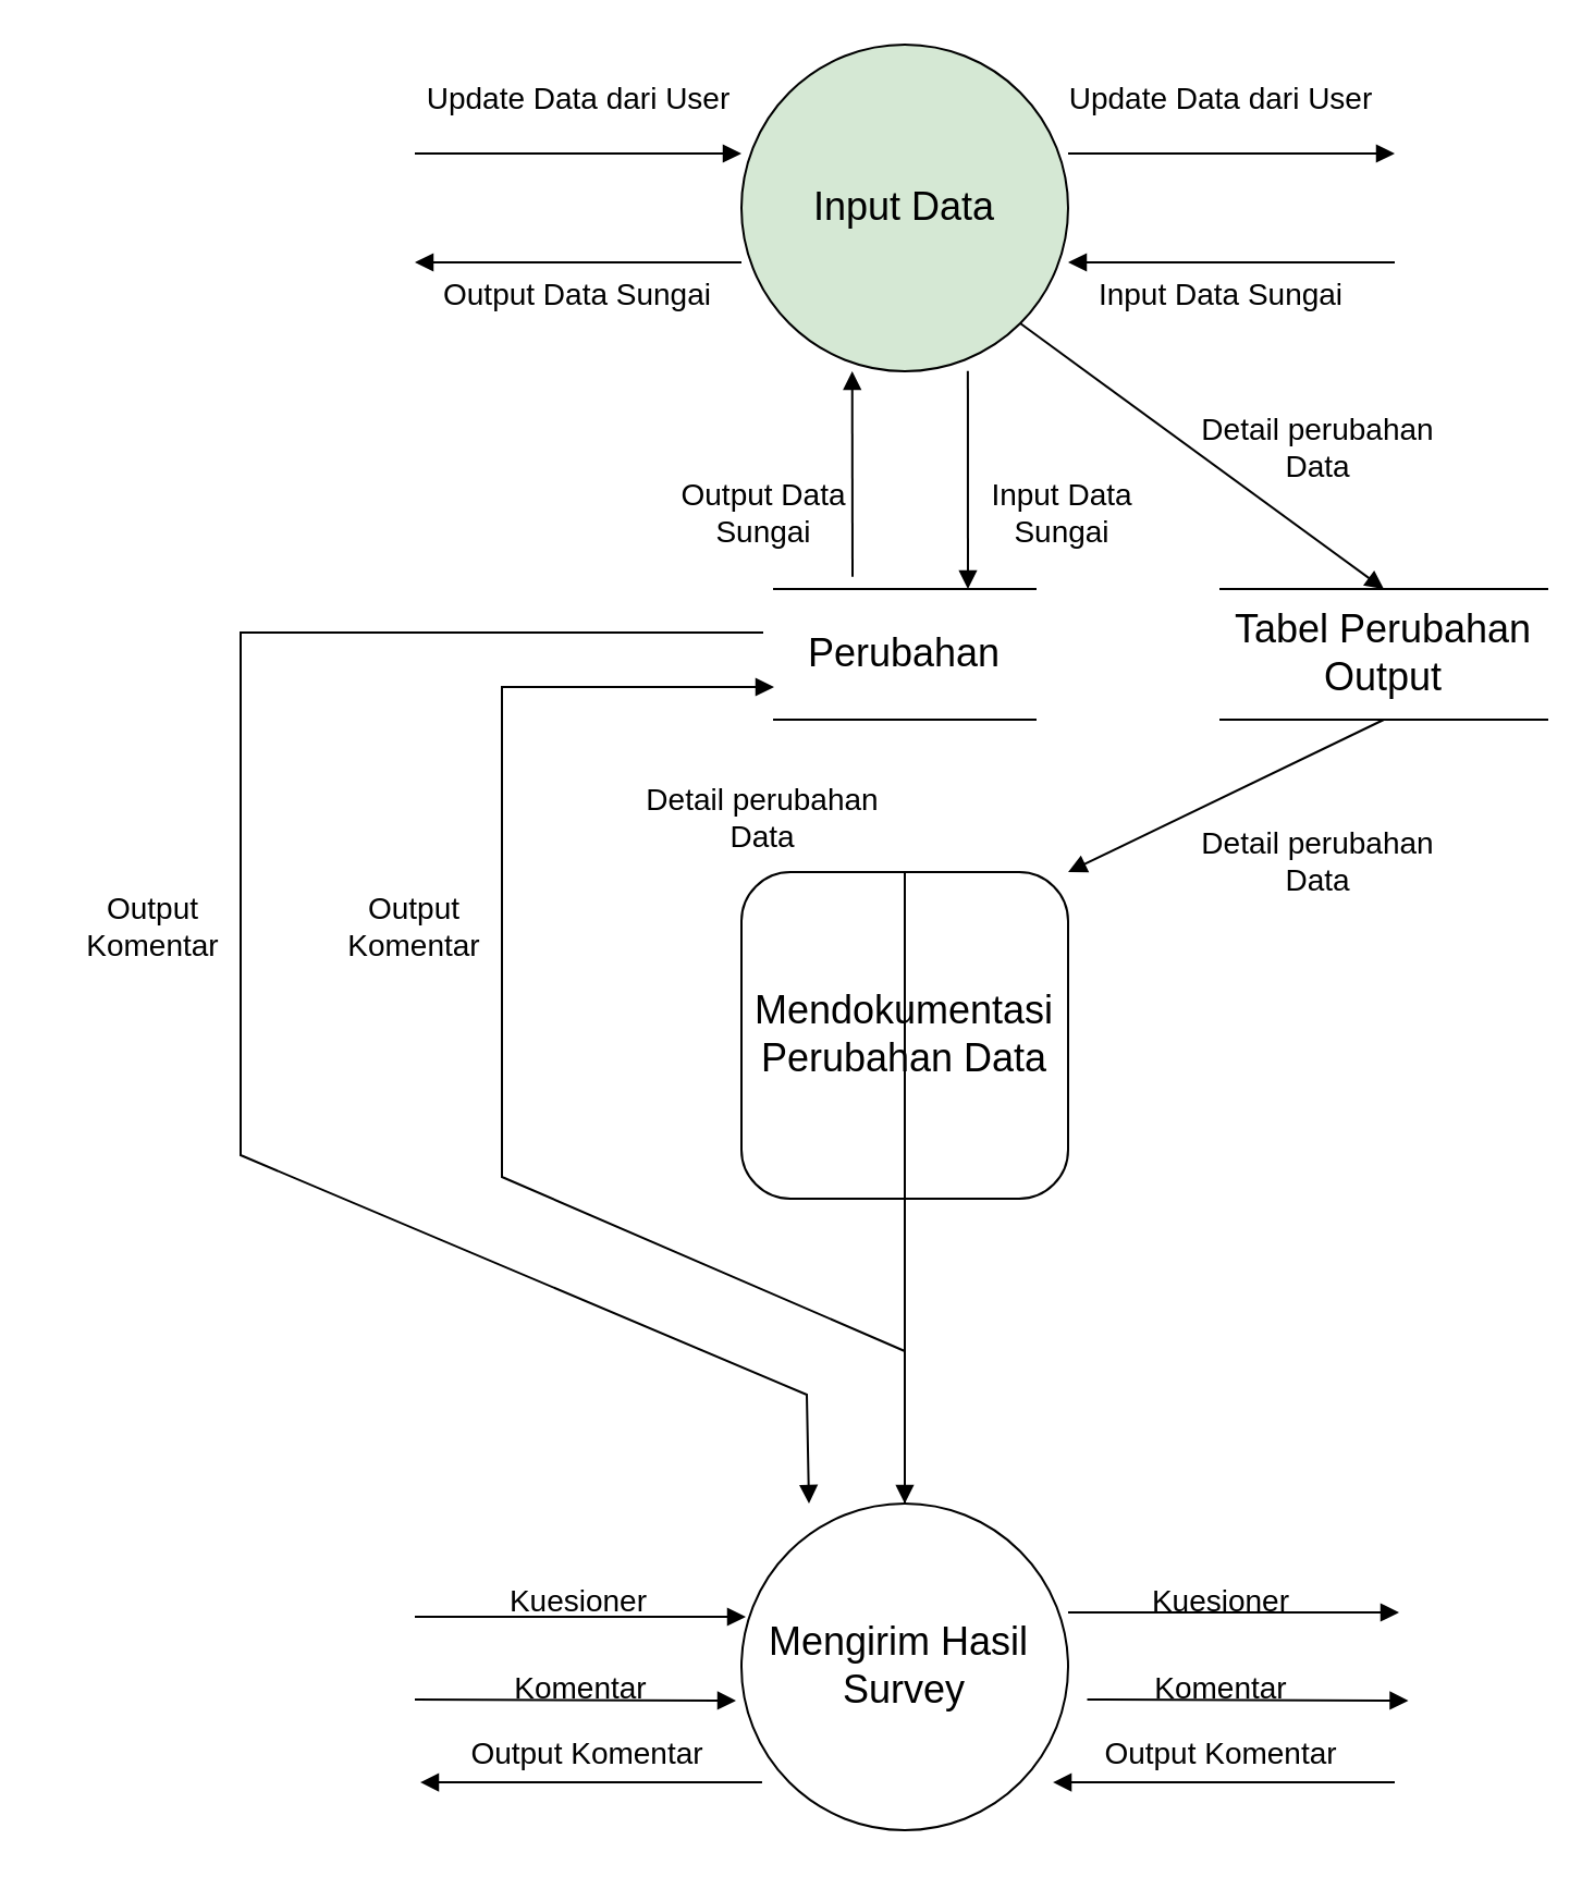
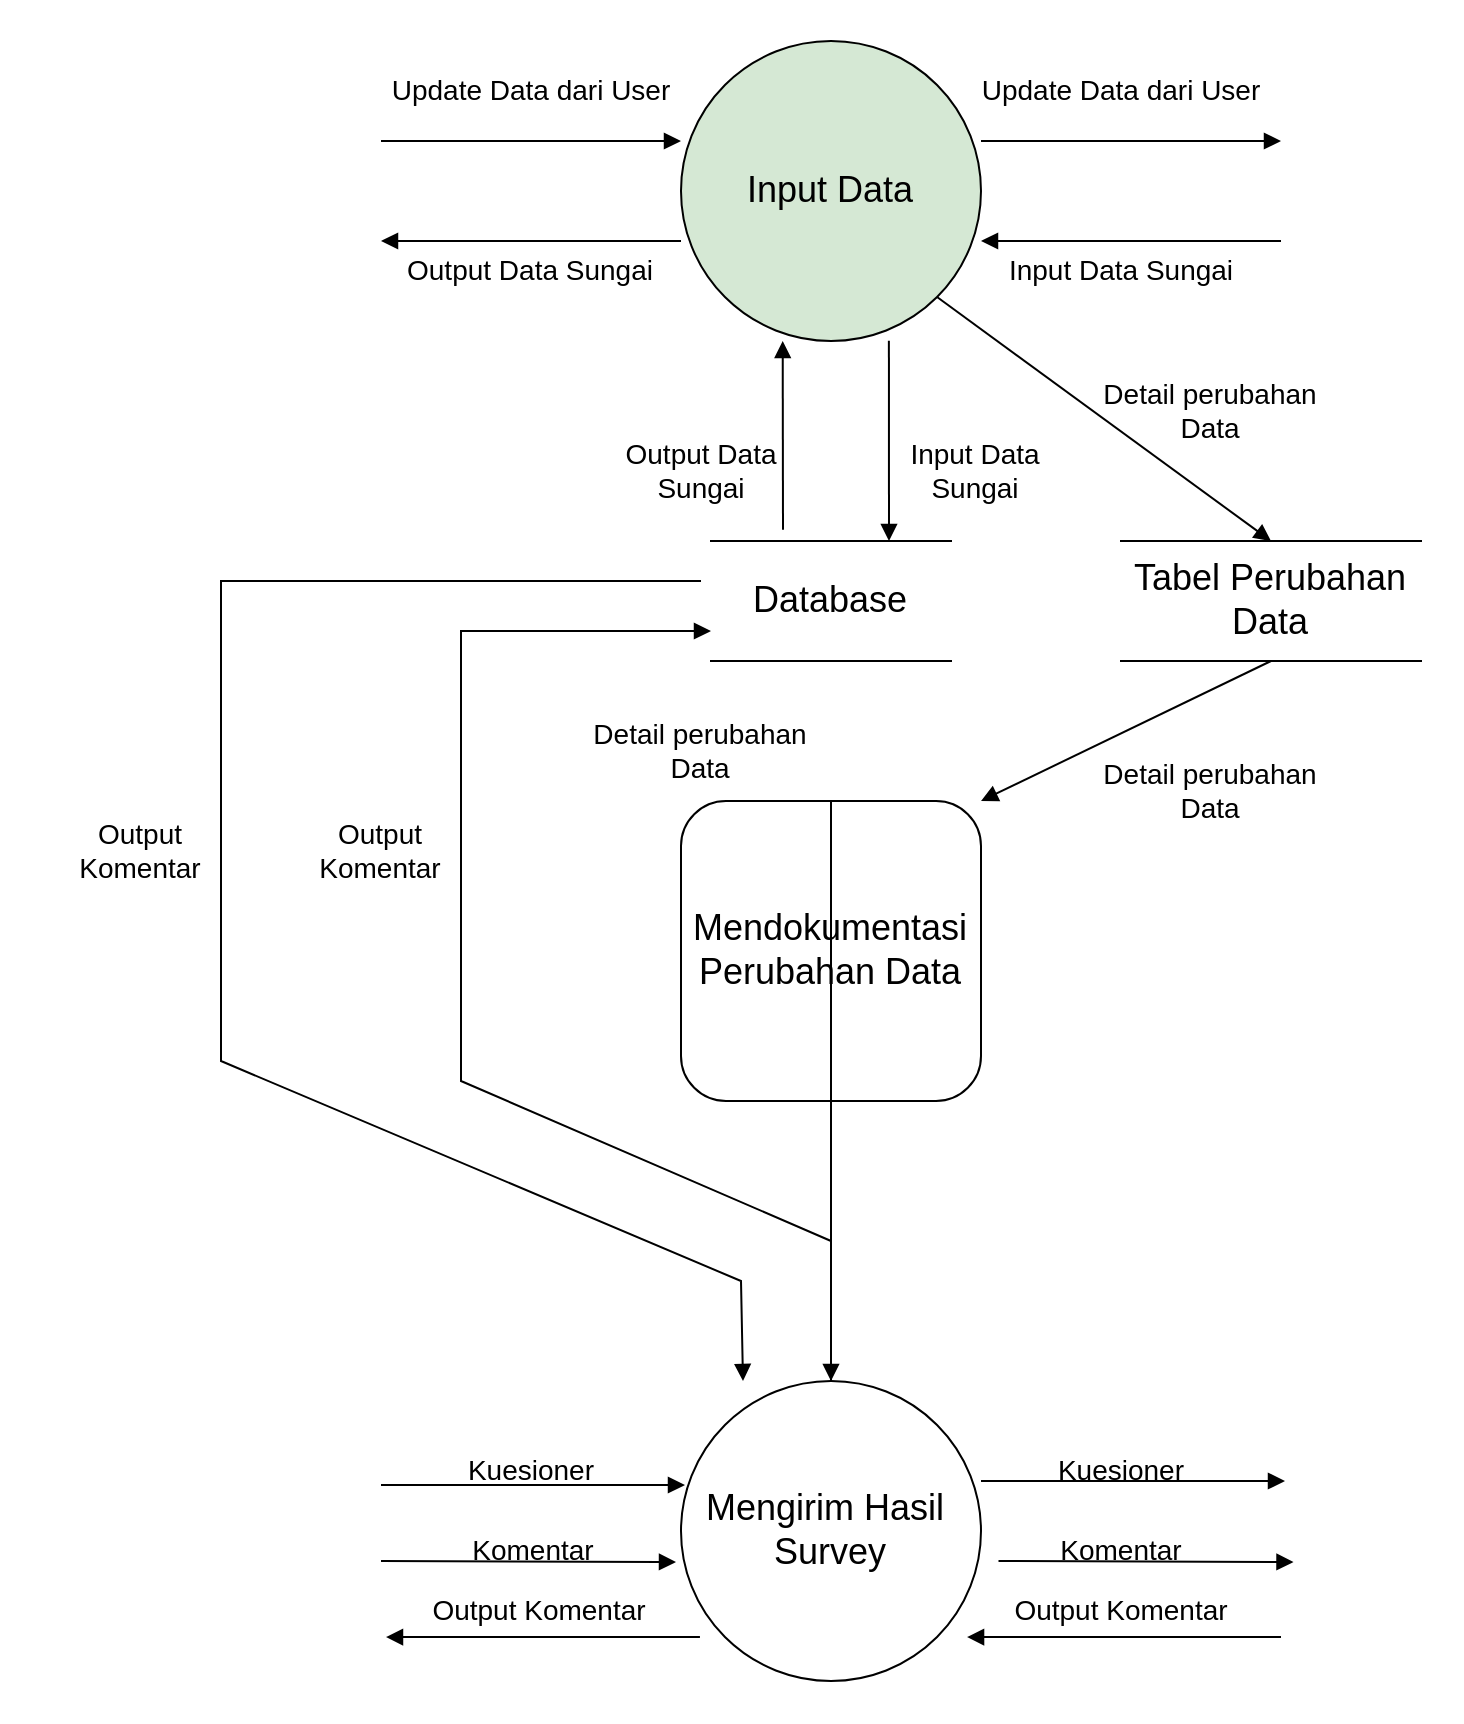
  <mxCell id="0" />
  <mxCell id="1" parent="0" />
  <mxCell id="2" value="&lt;font style=&quot;font-size: 18px;&quot;&gt;Input Data&lt;/font&gt;" style="ellipse;whiteSpace=wrap;html=1;aspect=fixed;fillColor=#d5e8d4;" vertex="1" parent="1"><mxGeometry x="340" y="20" width="150" height="150" as="geometry" /></mxCell>
- <mxCell id="3" value="&lt;font style=&quot;font-size: 18px;&quot;&gt;Perubahan&lt;/font&gt;" style="shape=partialRectangle;whiteSpace=wrap;html=1;left=0;right=0;fillColor=none;" vertex="1" parent="1"><mxGeometry x="355" y="270" width="120" height="60" as="geometry" /></mxCell>
+ <mxCell id="3" value="&lt;font style=&quot;font-size: 18px;&quot;&gt;Database&lt;/font&gt;" style="shape=partialRectangle;whiteSpace=wrap;html=1;left=0;right=0;fillColor=none;" vertex="1" parent="1"><mxGeometry x="355" y="270" width="120" height="60" as="geometry" /></mxCell>
  <mxCell id="4" value="" style="endArrow=block;html=1;rounded=0;exitX=0.693;exitY=0.999;exitDx=0;exitDy=0;endFill=1;exitPerimeter=0;" edge="1" parent="1" source="2"><mxGeometry width="50" height="50" relative="1" as="geometry"><mxPoint x="440" y="170" as="sourcePoint" /><mxPoint x="444" y="270" as="targetPoint" /></mxGeometry></mxCell>
  <mxCell id="5" value="" style="endArrow=block;html=1;rounded=0;entryX=0;entryY=0.5;entryDx=0;entryDy=0;endFill=1;" edge="1" parent="1"><mxGeometry width="50" height="50" relative="1" as="geometry"><mxPoint x="190" y="70" as="sourcePoint" /><mxPoint x="340" y="70" as="targetPoint" /></mxGeometry></mxCell>
  <mxCell id="6" value="&lt;font style=&quot;font-size: 14px;&quot;&gt;Update Data dari User&lt;/font&gt;" style="text;html=1;align=center;verticalAlign=middle;whiteSpace=wrap;rounded=0;" vertex="1" parent="1"><mxGeometry x="192.5" y="30" width="145" height="30" as="geometry" /></mxCell>
  <mxCell id="7" value="" style="endArrow=block;html=1;rounded=0;endFill=1;" edge="1" parent="1"><mxGeometry width="50" height="50" relative="1" as="geometry"><mxPoint x="340" y="120" as="sourcePoint" /><mxPoint x="190" y="120" as="targetPoint" /></mxGeometry></mxCell>
  <mxCell id="8" value="&lt;font style=&quot;font-size: 14px;&quot;&gt;Output Data Sungai&lt;/font&gt;" style="text;html=1;align=center;verticalAlign=middle;whiteSpace=wrap;rounded=0;" vertex="1" parent="1"><mxGeometry x="200" y="120" width="130" height="30" as="geometry" /></mxCell>
  <mxCell id="9" value="" style="endArrow=block;html=1;rounded=0;entryX=0;entryY=0.5;entryDx=0;entryDy=0;endFill=1;" edge="1" parent="1"><mxGeometry width="50" height="50" relative="1" as="geometry"><mxPoint x="490" y="70" as="sourcePoint" /><mxPoint x="640" y="70" as="targetPoint" /></mxGeometry></mxCell>
  <mxCell id="10" value="" style="endArrow=block;html=1;rounded=0;endFill=1;" edge="1" parent="1"><mxGeometry width="50" height="50" relative="1" as="geometry"><mxPoint x="640" y="120" as="sourcePoint" /><mxPoint x="490" y="120" as="targetPoint" /></mxGeometry></mxCell>
  <mxCell id="11" value="&lt;font style=&quot;font-size: 14px;&quot;&gt;Input Data Sungai&lt;/font&gt;" style="text;html=1;align=center;verticalAlign=middle;whiteSpace=wrap;rounded=0;" vertex="1" parent="1"><mxGeometry x="477.5" y="120" width="165" height="30" as="geometry" /></mxCell>
- <mxCell id="12" value="&lt;font style=&quot;font-size: 18px;&quot;&gt;Tabel Perubahan Output&lt;/font&gt;" style="shape=partialRectangle;whiteSpace=wrap;html=1;left=0;right=0;fillColor=none;" vertex="1" parent="1"><mxGeometry x="560" y="270" width="150" height="60" as="geometry" /></mxCell>
+ <mxCell id="12" value="&lt;font style=&quot;font-size: 18px;&quot;&gt;Tabel Perubahan Data&lt;/font&gt;" style="shape=partialRectangle;whiteSpace=wrap;html=1;left=0;right=0;fillColor=none;" vertex="1" parent="1"><mxGeometry x="560" y="270" width="150" height="60" as="geometry" /></mxCell>
  <mxCell id="13" value="" style="endArrow=block;html=1;rounded=0;exitX=1;exitY=1;exitDx=0;exitDy=0;entryX=0.5;entryY=0;entryDx=0;entryDy=0;endFill=1;" edge="1" parent="1" source="2" target="12"><mxGeometry width="50" height="50" relative="1" as="geometry"><mxPoint x="425" y="180" as="sourcePoint" /><mxPoint x="425" y="280" as="targetPoint" /></mxGeometry></mxCell>
  <mxCell id="14" value="&lt;font style=&quot;font-size: 18px;&quot;&gt;Mendokumentasi Perubahan Data&lt;/font&gt;" style="whiteSpace=wrap;html=1;aspect=fixed;rounded=1;" vertex="1" parent="1"><mxGeometry x="340" y="400" width="150" height="150" as="geometry" /></mxCell>
  <mxCell id="15" value="&lt;font style=&quot;font-size: 14px;&quot;&gt;Input Data Sungai&lt;/font&gt;" style="text;html=1;align=center;verticalAlign=middle;whiteSpace=wrap;rounded=0;" vertex="1" parent="1"><mxGeometry x="440" y="220" width="95" height="30" as="geometry" /></mxCell>
  <mxCell id="16" value="&lt;font style=&quot;font-size: 14px;&quot;&gt;Detail perubahan Data&lt;/font&gt;" style="text;html=1;align=center;verticalAlign=middle;whiteSpace=wrap;rounded=0;" vertex="1" parent="1"><mxGeometry x="540" y="190" width="130" height="30" as="geometry" /></mxCell>
  <mxCell id="17" value="" style="endArrow=block;html=1;rounded=0;exitX=0.5;exitY=1;exitDx=0;exitDy=0;entryX=1;entryY=0;entryDx=0;entryDy=0;endFill=1;" edge="1" parent="1" source="12" target="14"><mxGeometry width="50" height="50" relative="1" as="geometry"><mxPoint x="478" y="158" as="sourcePoint" /><mxPoint x="645" y="280" as="targetPoint" /></mxGeometry></mxCell>
  <mxCell id="18" value="" style="endArrow=block;html=1;rounded=0;exitX=0.5;exitY=0;exitDx=0;exitDy=0;endFill=1;" edge="1" parent="1" source="14" target="19"><mxGeometry width="50" height="50" relative="1" as="geometry"><mxPoint x="645" y="340" as="sourcePoint" /><mxPoint x="500" y="485" as="targetPoint" /></mxGeometry></mxCell>
  <mxCell id="19" value="&lt;font style=&quot;font-size: 18px;&quot;&gt;Mengirim Hasil&amp;nbsp; Survey&lt;/font&gt;" style="ellipse;whiteSpace=wrap;html=1;aspect=fixed;" vertex="1" parent="1"><mxGeometry x="340" y="690" width="150" height="150" as="geometry" /></mxCell>
  <mxCell id="20" value="&lt;font style=&quot;font-size: 14px;&quot;&gt;Detail perubahan Data&lt;/font&gt;" style="text;html=1;align=center;verticalAlign=middle;whiteSpace=wrap;rounded=0;" vertex="1" parent="1"><mxGeometry x="540" y="380" width="130" height="30" as="geometry" /></mxCell>
  <mxCell id="21" value="&lt;font style=&quot;font-size: 14px;&quot;&gt;Detail perubahan Data&lt;/font&gt;" style="text;html=1;align=center;verticalAlign=middle;whiteSpace=wrap;rounded=0;" vertex="1" parent="1"><mxGeometry x="285" y="360" width="130" height="30" as="geometry" /></mxCell>
  <mxCell id="22" value="" style="endArrow=block;html=1;rounded=0;endFill=1;" edge="1" parent="1"><mxGeometry width="50" height="50" relative="1" as="geometry"><mxPoint x="190" y="742" as="sourcePoint" /><mxPoint x="342" y="742" as="targetPoint" /></mxGeometry></mxCell>
  <mxCell id="23" value="&lt;font style=&quot;font-size: 14px;&quot;&gt;Kuesioner&lt;/font&gt;" style="text;html=1;align=center;verticalAlign=middle;whiteSpace=wrap;rounded=0;" vertex="1" parent="1"><mxGeometry x="192.5" y="720" width="145" height="30" as="geometry" /></mxCell>
  <mxCell id="24" value="" style="endArrow=block;html=1;rounded=0;endFill=1;" edge="1" parent="1"><mxGeometry width="50" height="50" relative="1" as="geometry"><mxPoint x="190" y="780" as="sourcePoint" /><mxPoint x="337.5" y="780.52" as="targetPoint" /></mxGeometry></mxCell>
  <mxCell id="25" value="&lt;font style=&quot;font-size: 14px;&quot;&gt;Komentar&lt;/font&gt;" style="text;html=1;align=center;verticalAlign=middle;whiteSpace=wrap;rounded=0;" vertex="1" parent="1"><mxGeometry x="200" y="760" width="133" height="30" as="geometry" /></mxCell>
  <mxCell id="26" value="" style="endArrow=block;html=1;rounded=0;endFill=1;entryX=0.339;entryY=0.971;entryDx=0;entryDy=0;entryPerimeter=0;" edge="1" parent="1"><mxGeometry width="50" height="50" relative="1" as="geometry"><mxPoint x="391" y="264.35" as="sourcePoint" /><mxPoint x="390.85" y="170" as="targetPoint" /></mxGeometry></mxCell>
  <mxCell id="27" value="&lt;font style=&quot;font-size: 14px;&quot;&gt;Output Data Sungai&lt;/font&gt;" style="text;html=1;align=center;verticalAlign=middle;whiteSpace=wrap;rounded=0;" vertex="1" parent="1"><mxGeometry x="302.5" y="220" width="95" height="30" as="geometry" /></mxCell>
  <mxCell id="28" value="" style="endArrow=block;html=1;rounded=0;endFill=1;" edge="1" parent="1"><mxGeometry width="50" height="50" relative="1" as="geometry"><mxPoint x="490" y="740" as="sourcePoint" /><mxPoint x="642" y="740" as="targetPoint" /></mxGeometry></mxCell>
  <mxCell id="29" value="&lt;font style=&quot;font-size: 14px;&quot;&gt;Kuesioner&lt;/font&gt;" style="text;html=1;align=center;verticalAlign=middle;whiteSpace=wrap;rounded=0;" vertex="1" parent="1"><mxGeometry x="487.5" y="720" width="145" height="30" as="geometry" /></mxCell>
  <mxCell id="30" value="" style="endArrow=block;html=1;rounded=0;endFill=1;" edge="1" parent="1"><mxGeometry width="50" height="50" relative="1" as="geometry"><mxPoint x="498.75" y="780" as="sourcePoint" /><mxPoint x="646.25" y="780.52" as="targetPoint" /></mxGeometry></mxCell>
  <mxCell id="31" value="&lt;font style=&quot;font-size: 14px;&quot;&gt;Komentar&lt;/font&gt;" style="text;html=1;align=center;verticalAlign=middle;whiteSpace=wrap;rounded=0;" vertex="1" parent="1"><mxGeometry x="493.5" y="760" width="133" height="30" as="geometry" /></mxCell>
  <mxCell id="32" value="" style="endArrow=block;html=1;rounded=0;endFill=1;entryX=1;entryY=1;entryDx=0;entryDy=0;" edge="1" parent="1"><mxGeometry width="50" height="50" relative="1" as="geometry"><mxPoint x="640" y="818" as="sourcePoint" /><mxPoint x="483.033" y="818.033" as="targetPoint" /></mxGeometry></mxCell>
  <mxCell id="33" value="&lt;font style=&quot;font-size: 14px;&quot;&gt;Output Komentar&lt;/font&gt;" style="text;html=1;align=center;verticalAlign=middle;whiteSpace=wrap;rounded=0;" vertex="1" parent="1"><mxGeometry x="493.5" y="790" width="133" height="30" as="geometry" /></mxCell>
  <mxCell id="34" value="" style="endArrow=block;html=1;rounded=0;endFill=1;exitX=0.5;exitY=0;exitDx=0;exitDy=0;entryX=0;entryY=0.75;entryDx=0;entryDy=0;" edge="1" parent="1" source="19" target="3"><mxGeometry width="50" height="50" relative="1" as="geometry"><mxPoint x="650" y="828" as="sourcePoint" /><mxPoint x="350" y="280" as="targetPoint" /><Array as="points"><mxPoint x="415" y="620" /><mxPoint x="230" y="540" /><mxPoint x="230" y="315" /></Array></mxGeometry></mxCell>
  <mxCell id="35" value="&lt;font style=&quot;font-size: 14px;&quot;&gt;Output&lt;/font&gt;&lt;div&gt;&lt;font style=&quot;font-size: 14px;&quot;&gt;Komentar&lt;/font&gt;&lt;/div&gt;" style="text;html=1;align=center;verticalAlign=middle;whiteSpace=wrap;rounded=0;" vertex="1" parent="1"><mxGeometry x="140" y="410" width="100" height="30" as="geometry" /></mxCell>
  <mxCell id="36" value="" style="endArrow=block;html=1;rounded=0;endFill=1;entryX=1;entryY=1;entryDx=0;entryDy=0;" edge="1" parent="1"><mxGeometry width="50" height="50" relative="1" as="geometry"><mxPoint x="349.47" y="818" as="sourcePoint" /><mxPoint x="192.503" y="818.033" as="targetPoint" /></mxGeometry></mxCell>
  <mxCell id="37" value="&lt;font style=&quot;font-size: 14px;&quot;&gt;Output Komentar&lt;/font&gt;" style="text;html=1;align=center;verticalAlign=middle;whiteSpace=wrap;rounded=0;" vertex="1" parent="1"><mxGeometry x="202.97" y="790" width="133" height="30" as="geometry" /></mxCell>
  <mxCell id="38" value="" style="endArrow=block;html=1;rounded=0;endFill=1;" edge="1" parent="1"><mxGeometry width="50" height="50" relative="1" as="geometry"><mxPoint x="350" y="290" as="sourcePoint" /><mxPoint x="371" y="690" as="targetPoint" /><Array as="points"><mxPoint x="110" y="290" /><mxPoint x="110" y="530" /><mxPoint x="370" y="640" /></Array></mxGeometry></mxCell>
  <mxCell id="39" value="&lt;font style=&quot;font-size: 14px;&quot;&gt;Output&lt;/font&gt;&lt;div&gt;&lt;font style=&quot;font-size: 14px;&quot;&gt;Komentar&lt;/font&gt;&lt;/div&gt;" style="text;html=1;align=center;verticalAlign=middle;whiteSpace=wrap;rounded=0;" vertex="1" parent="1"><mxGeometry x="20" y="410" width="100" height="30" as="geometry" /></mxCell>
  <mxCell id="40" value="&lt;font style=&quot;font-size: 14px;&quot;&gt;Update Data dari User&lt;/font&gt;" style="text;html=1;align=center;verticalAlign=middle;whiteSpace=wrap;rounded=0;" vertex="1" parent="1"><mxGeometry x="487.5" y="30" width="145" height="30" as="geometry" /></mxCell>
